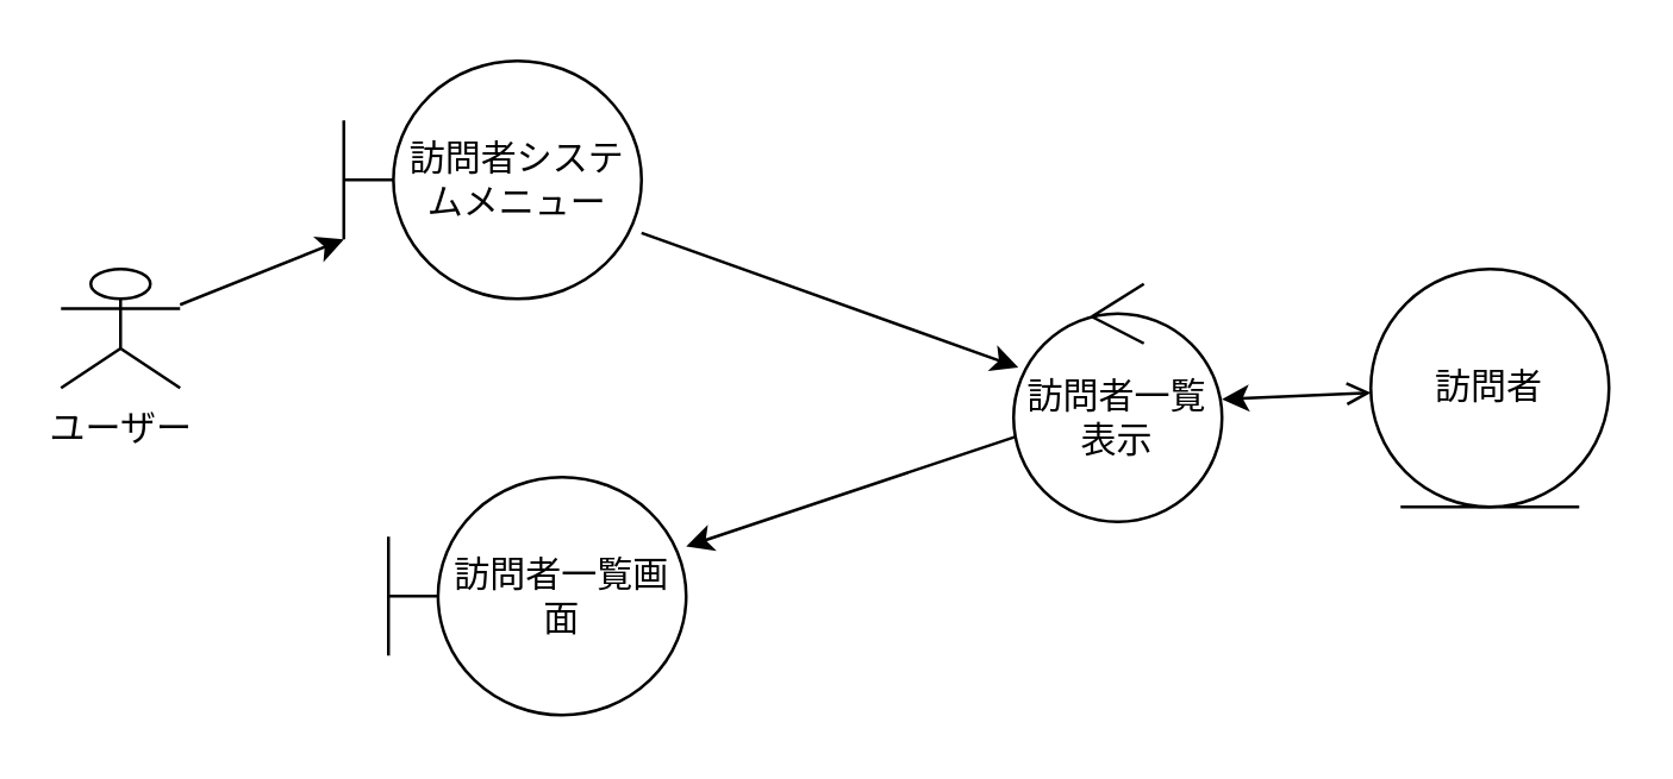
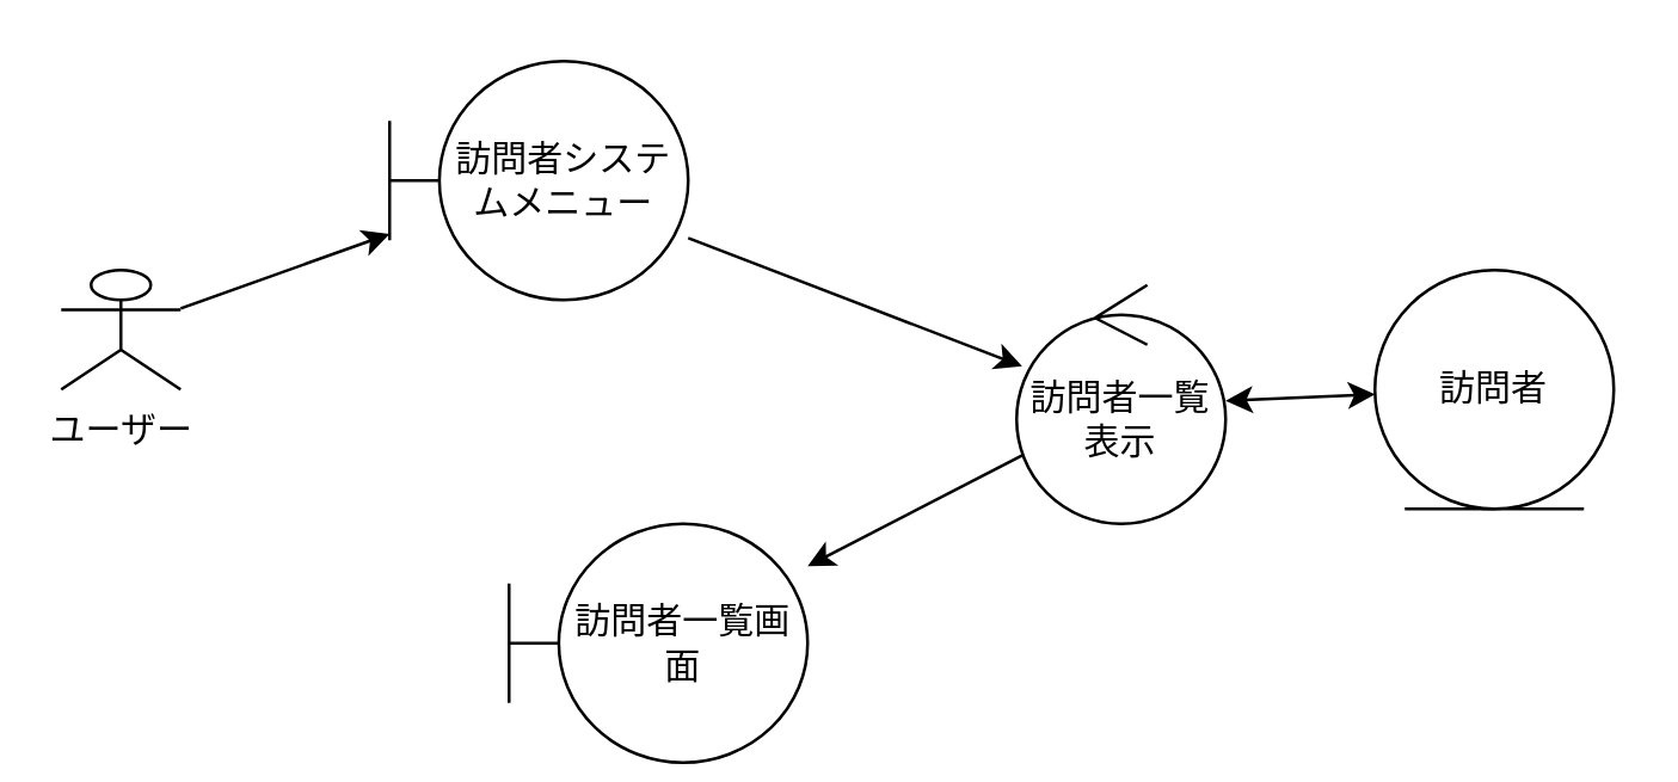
  <mxCell id="0" />
  <mxCell id="1" parent="0" />
  <mxCell id="2" value="ユーザー" style="shape=umlActor;verticalLabelPosition=bottom;verticalAlign=top;html=1;outlineConnect=0;" vertex="1" parent="1"><mxGeometry x="20" y="90" width="40" height="40" as="geometry" /></mxCell>
  <mxCell id="3" value="" style="endArrow=classic;html=1;rounded=0;" edge="1" parent="1" source="2" target="6"><mxGeometry width="50" height="50" relative="1" as="geometry"><mxPoint x="110" y="140" as="sourcePoint" /><mxPoint x="160" y="90" as="targetPoint" /></mxGeometry></mxCell>
  <mxCell id="4" value="" style="endArrow=classic;html=1;rounded=0;" edge="1" parent="1" source="8" target="7"><mxGeometry width="50" height="50" relative="1" as="geometry"><mxPoint x="250" y="170" as="sourcePoint" /><mxPoint x="300" y="120" as="targetPoint" /></mxGeometry></mxCell>
  <mxCell id="5" value="" style="endArrow=classic;html=1;rounded=0;" edge="1" parent="1" source="6" target="8"><mxGeometry width="50" height="50" relative="1" as="geometry"><mxPoint x="230" y="190" as="sourcePoint" /><mxPoint x="330" y="180" as="targetPoint" /></mxGeometry></mxCell>
- <mxCell id="6" value="訪問者システムメニュー" style="shape=umlBoundary;whiteSpace=wrap;html=1;" vertex="1" parent="1"><mxGeometry x="115" y="20" width="100" height="80" as="geometry" /></mxCell>
- <mxCell id="7" value="訪問者一覧画面" style="shape=umlBoundary;whiteSpace=wrap;html=1;" vertex="1" parent="1"><mxGeometry x="130" y="160" width="100" height="80" as="geometry" /></mxCell>
+ <mxCell id="6" value="訪問者システムメニュー" style="shape=umlBoundary;whiteSpace=wrap;html=1;" vertex="1" parent="1"><mxGeometry x="130" y="20" width="100" height="80" as="geometry" /></mxCell>
+ <mxCell id="7" value="訪問者一覧画面" style="shape=umlBoundary;whiteSpace=wrap;html=1;" vertex="1" parent="1"><mxGeometry x="170" y="175" width="100" height="80" as="geometry" /></mxCell>
  <mxCell id="8" value="訪問者一覧表示" style="ellipse;shape=umlControl;whiteSpace=wrap;html=1;" vertex="1" parent="1"><mxGeometry x="340" y="95" width="70" height="80" as="geometry" /></mxCell>
  <mxCell id="9" value="訪問者" style="ellipse;shape=umlEntity;whiteSpace=wrap;html=1;" vertex="1" parent="1"><mxGeometry x="460" y="90" width="80" height="80" as="geometry" /></mxCell>
- <mxCell id="10" value="" style="endArrow=open;startArrow=classic;html=1;rounded=0;" edge="1" parent="1" source="8" target="9"><mxGeometry width="50" height="50" relative="1" as="geometry"><mxPoint x="210" y="170" as="sourcePoint" /><mxPoint x="260" y="120" as="targetPoint" /></mxGeometry></mxCell>
+ <mxCell id="10" value="" style="endArrow=classic;startArrow=classic;html=1;rounded=0;" edge="1" parent="1" source="8" target="9"><mxGeometry width="50" height="50" relative="1" as="geometry"><mxPoint x="210" y="170" as="sourcePoint" /><mxPoint x="260" y="120" as="targetPoint" /></mxGeometry></mxCell>
